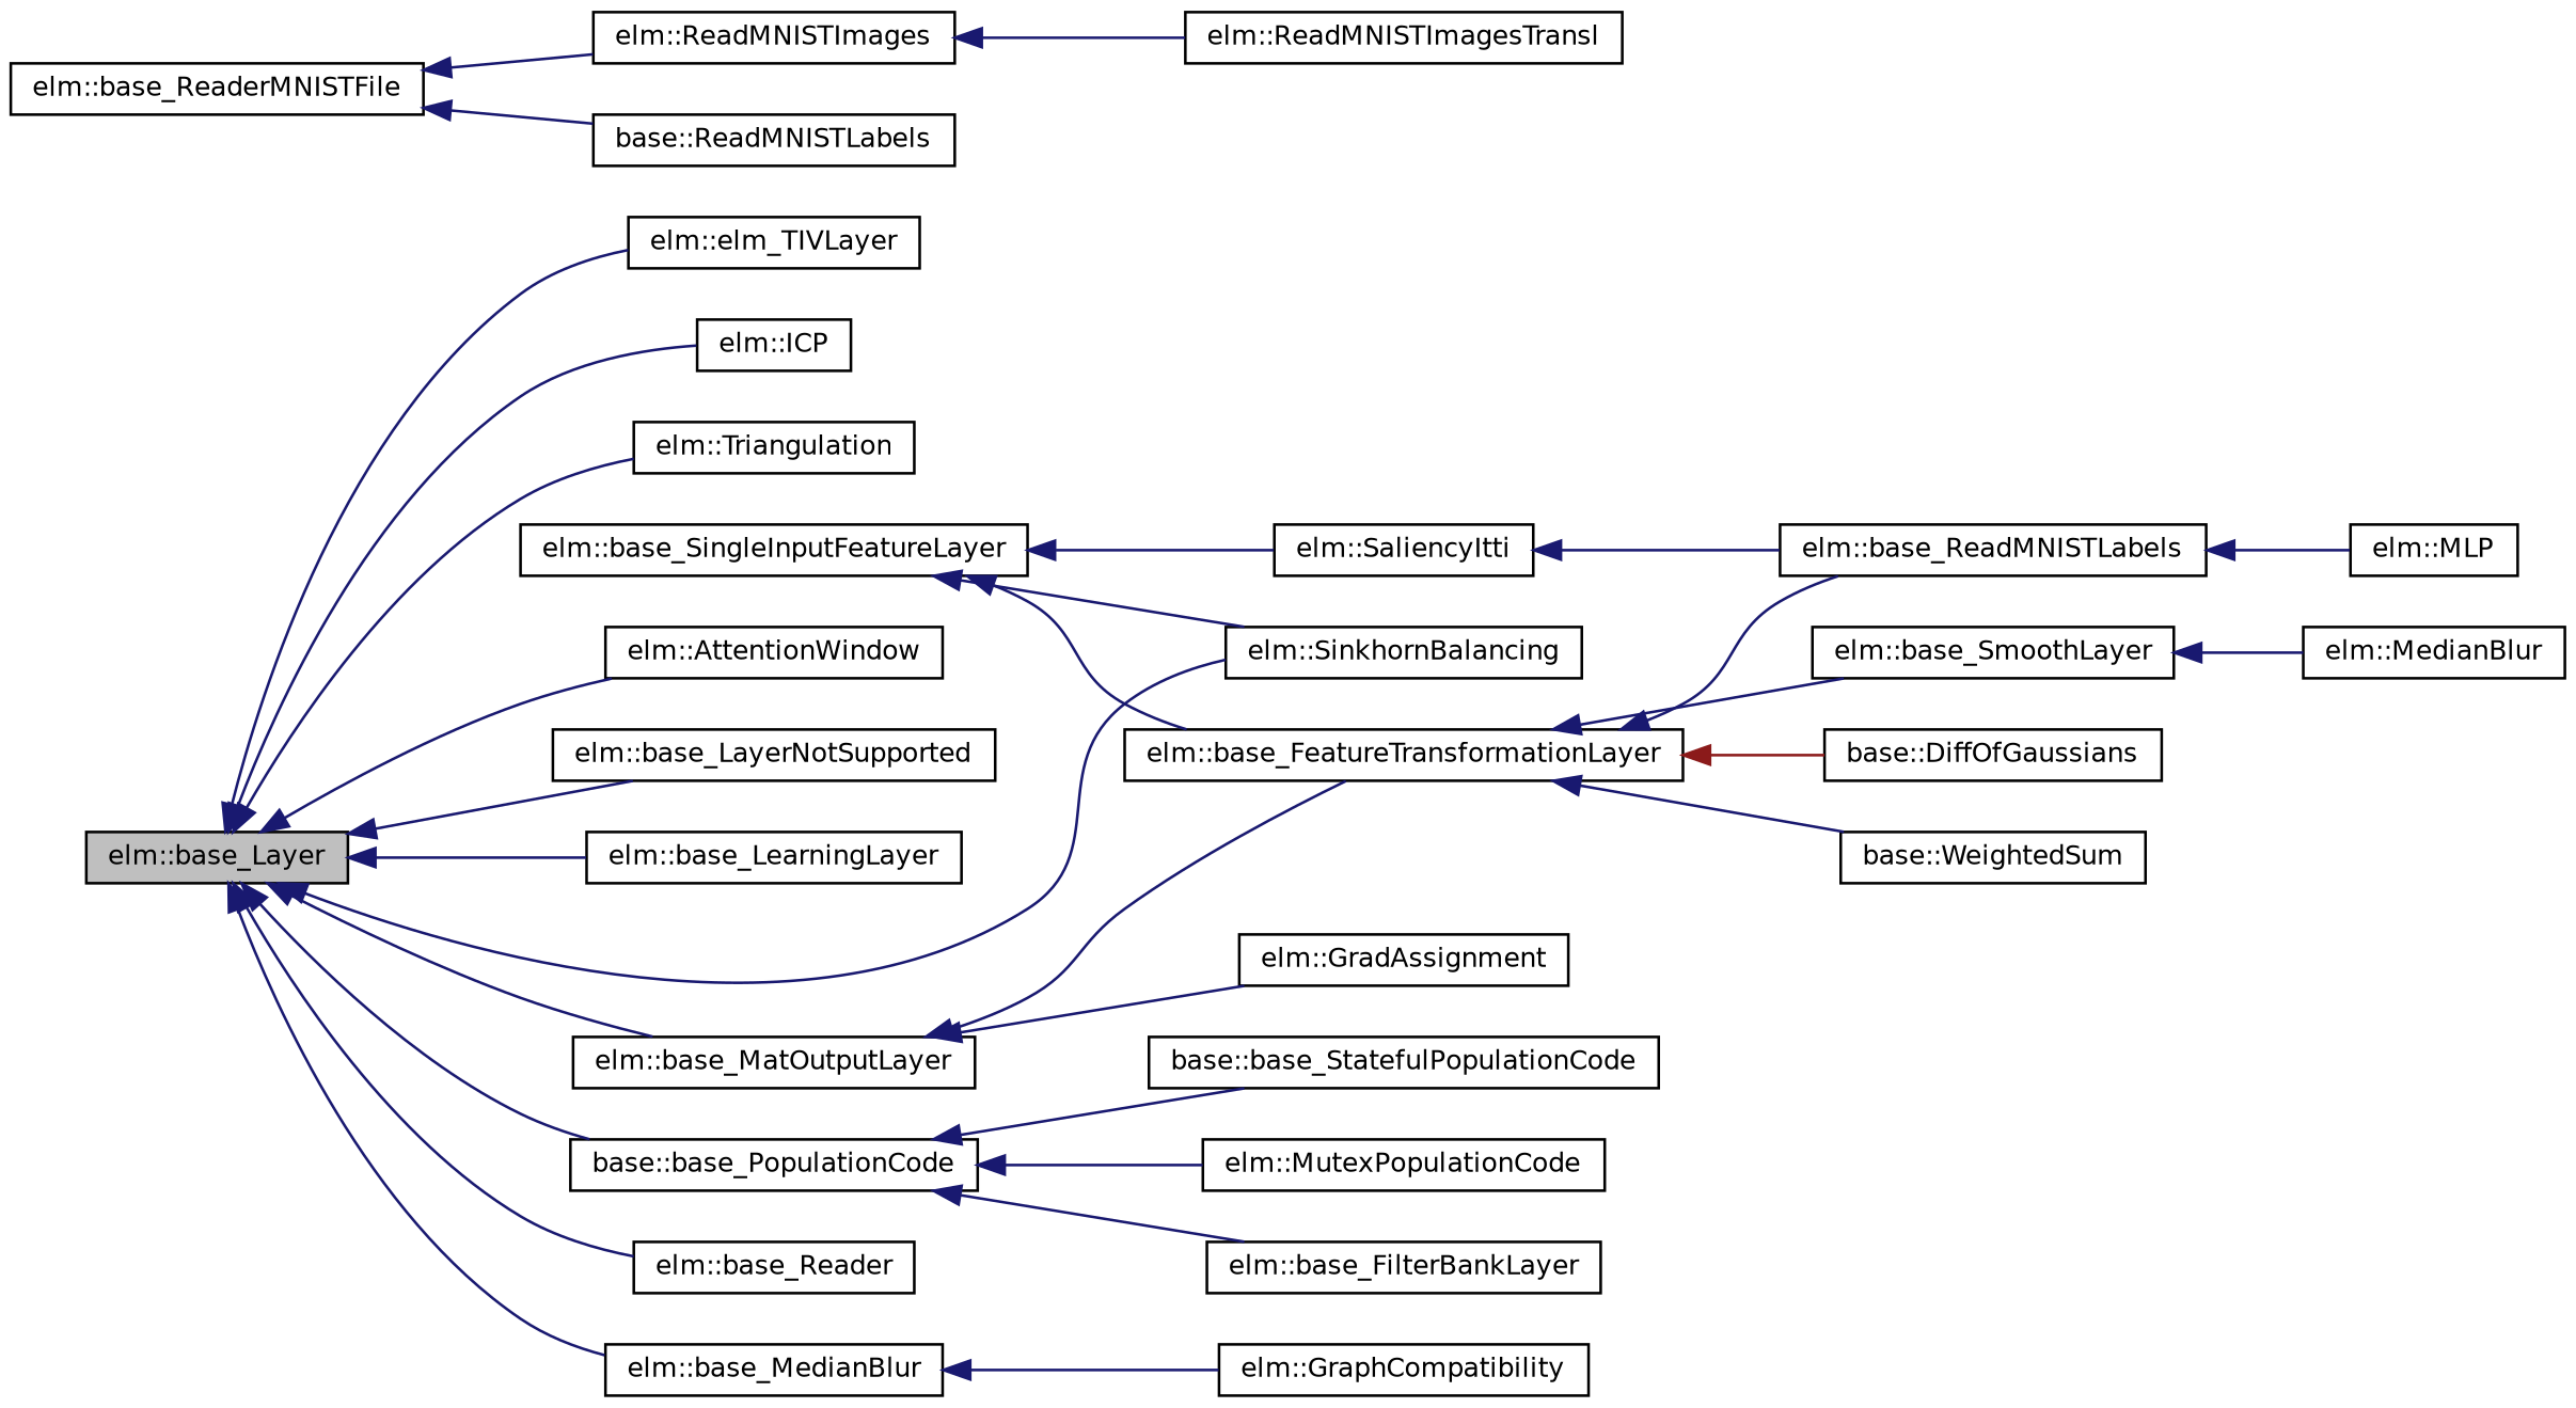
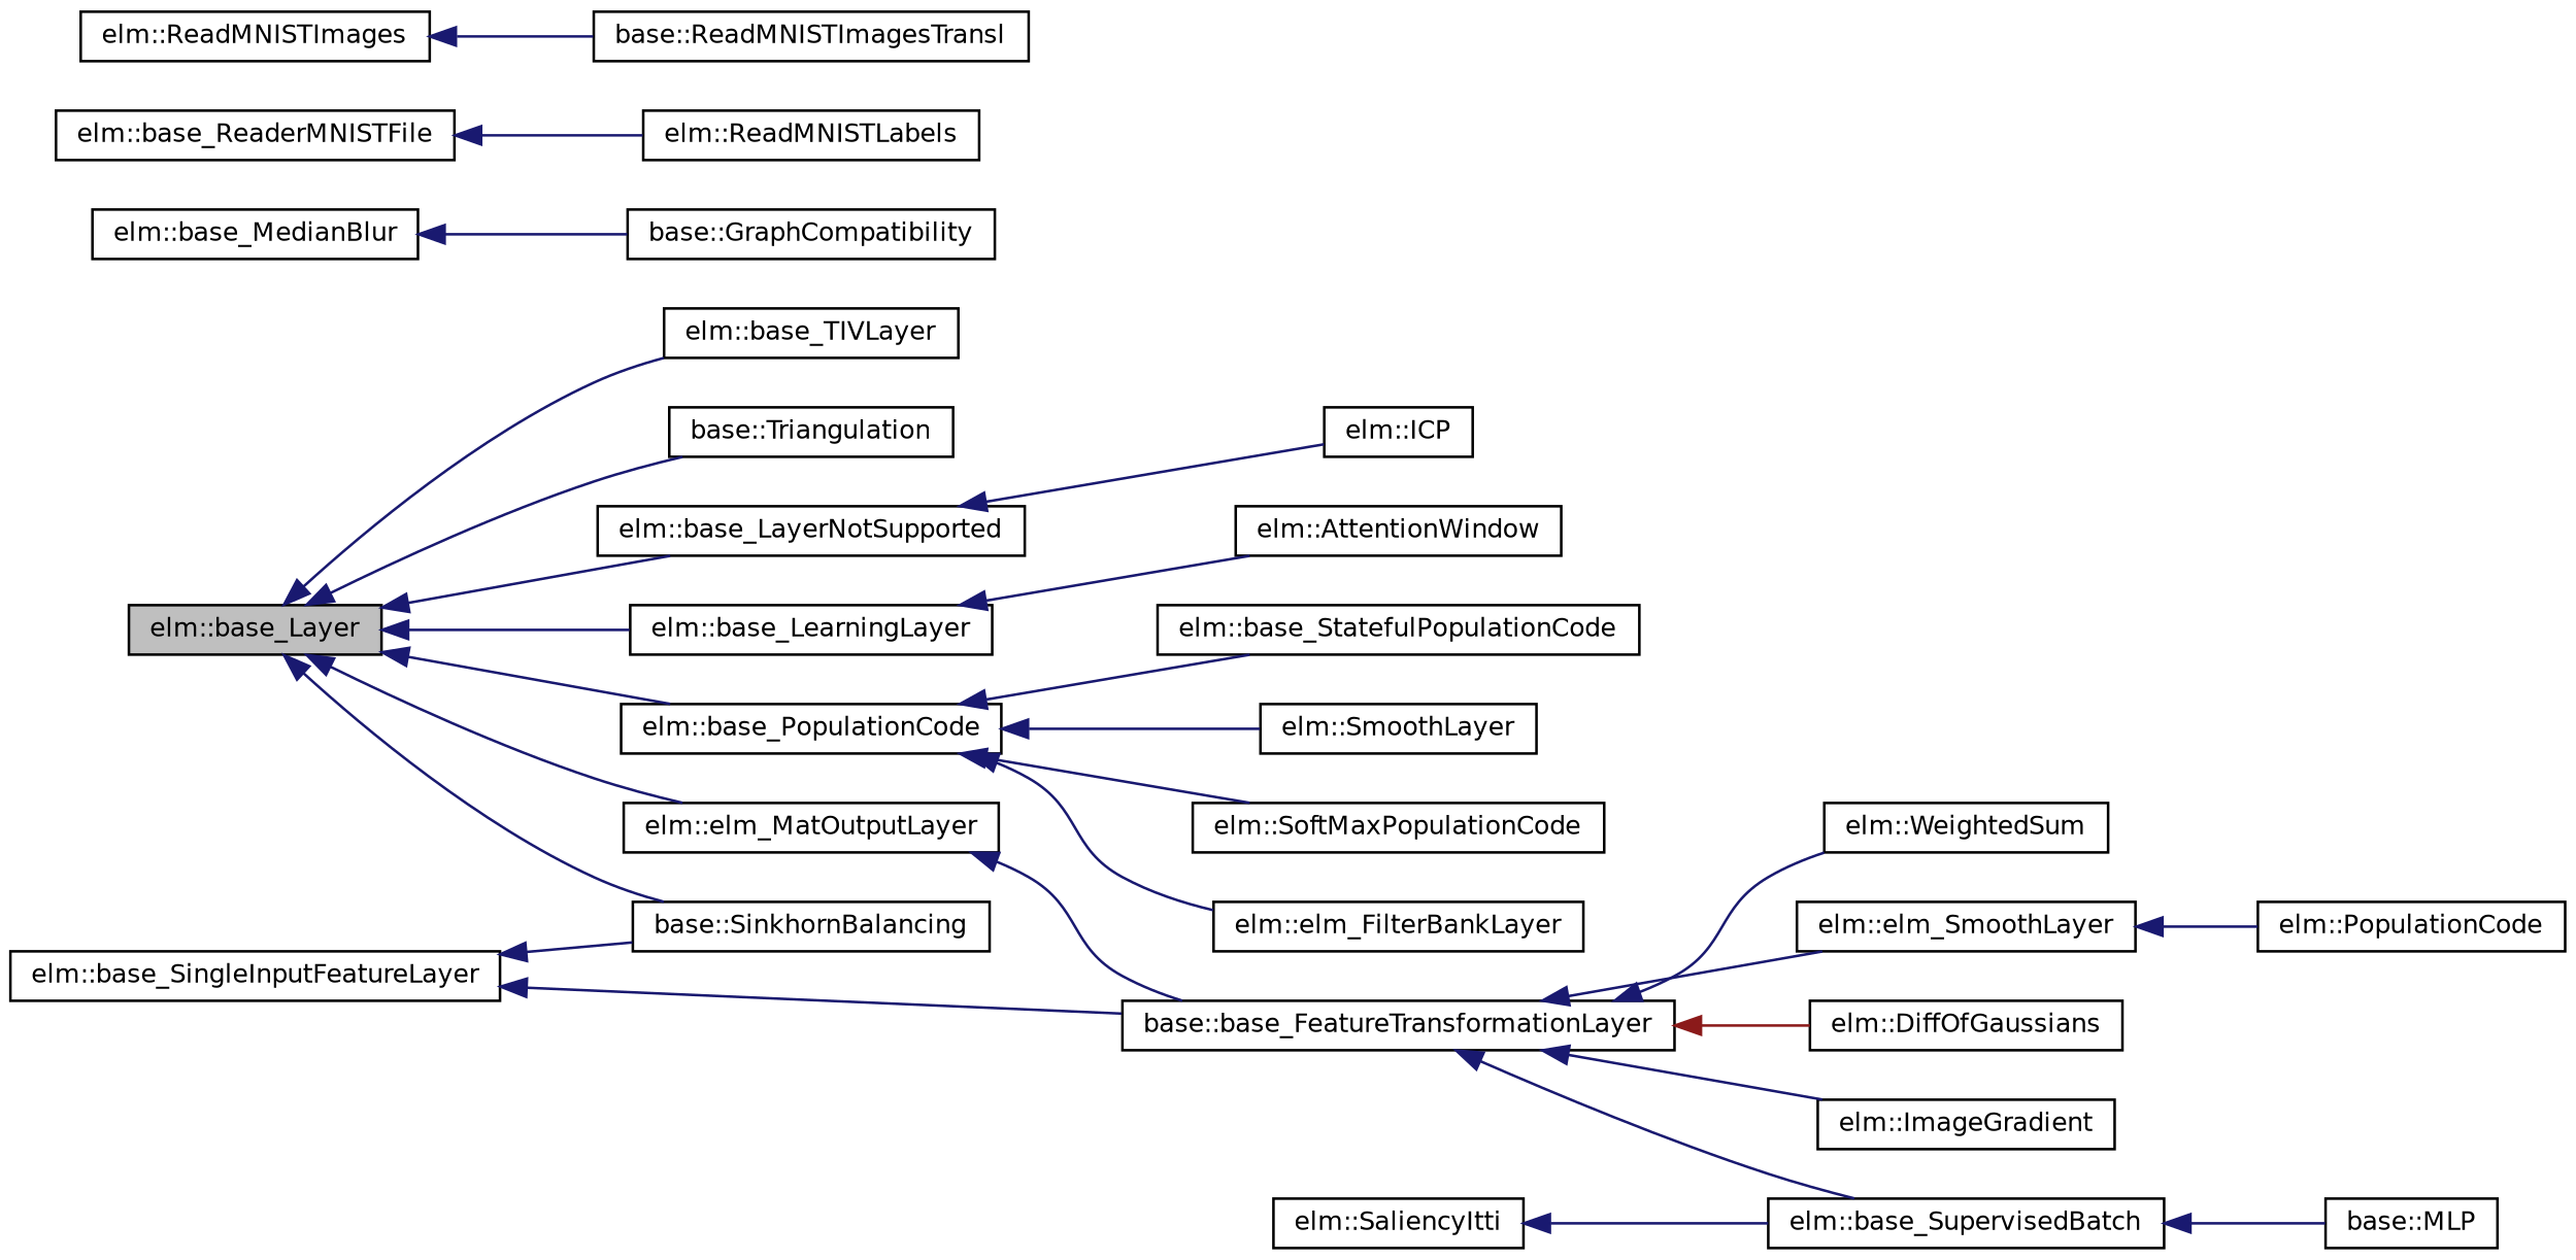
  digraph {
    rankdir=LR
    node [color=black fillcolor=white fontname=Helvetica fontsize=10 shape=record style=filled]
    edge [color=midnightblue dir=back fontname=Helvetica fontsize=10 labelfontname=Helvetica labelfontsize=10 style=solid]
    n1 [fillcolor=grey75 fontcolor=black height=0.2 label="elm::base_Layer" width=0.4]
    n2 [height=0.2 label="elm::AttentionWindow" width=0.4]
    n3 [height=0.2 label="elm::base_LayerNotSupported" width=0.4]
    n4 [height=0.2 label="elm::base_LearningLayer" width=0.4]
-   n5 [height=0.2 label="elm::base_MatOutputLayer" width=0.4]
-   n6 [height=0.2 label="base::base_PopulationCode" width=0.4]
-   n7 [height=0.2 label="elm::base_Reader" width=0.4]
+   n5 [height=0.2 label="elm::elm_MatOutputLayer" width=0.4]
+   n6 [height=0.2 label="elm::base_PopulationCode" width=0.4]
    n8 [height=0.2 label="elm::base_MedianBlur" width=0.4]
-   n9 [height=0.2 label="elm::elm_TIVLayer" width=0.4]
+   n9 [height=0.2 label="elm::base_TIVLayer" width=0.4]
    n10 [height=0.2 label="elm::ICP" width=0.4]
-   n11 [height=0.2 label="elm::Triangulation" width=0.4]
-   n12 [height=0.2 label="elm::SinkhornBalancing" width=0.4]
-   n13 [height=0.2 label="elm::base_FeatureTransformationLayer" width=0.4]
-   n14 [height=0.2 label="elm::GradAssignment" width=0.4]
-   n15 [height=0.2 label="base::base_StatefulPopulationCode" width=0.4]
-   n16 [height=0.2 label="elm::MutexPopulationCode" width=0.4]
-   n18 [height=0.2 label="elm::base_FilterBankLayer" width=0.4]
+   n11 [height=0.2 label="base::Triangulation" width=0.4]
+   n12 [height=0.2 label="base::SinkhornBalancing" width=0.4]
+   n13 [height=0.2 label="base::base_FeatureTransformationLayer" width=0.4]
+   n15 [height=0.2 label="elm::base_StatefulPopulationCode" width=0.4]
+   n16 [height=0.2 label="elm::SmoothLayer" width=0.4]
+   n17 [height=0.2 label="elm::SoftMaxPopulationCode" width=0.4]
+   n18 [height=0.2 label="elm::elm_FilterBankLayer" width=0.4]
    n19 [height=0.2 label="elm::base_SingleInputFeatureLayer" width=0.4]
    n20 [height=0.2 label="elm::SaliencyItti" width=0.4]
-   n21 [height=0.2 label="elm::GraphCompatibility" width=0.4]
-   n22 [height=0.2 label="elm::base_ReadMNISTLabels" width=0.4]
-   n23 [height=0.2 label="elm::MLP" width=0.4]
-   n24 [height=0.2 label="elm::base_SmoothLayer" width=0.4]
-   n25 [height=0.2 label="base::DiffOfGaussians" width=0.4]
-   n27 [height=0.2 label="base::WeightedSum" width=0.4]
-   n28 [height=0.2 label="elm::MedianBlur" width=0.4]
+   n21 [height=0.2 label="base::GraphCompatibility" width=0.4]
+   n22 [height=0.2 label="elm::base_SupervisedBatch" width=0.4]
+   n23 [height=0.2 label="base::MLP" width=0.4]
+   n24 [height=0.2 label="elm::elm_SmoothLayer" width=0.4]
+   n25 [height=0.2 label="elm::DiffOfGaussians" width=0.4]
+   n26 [height=0.2 label="elm::ImageGradient" width=0.4]
+   n27 [height=0.2 label="elm::WeightedSum" width=0.4]
+   n28 [height=0.2 label="elm::PopulationCode" width=0.4]
    n29 [height=0.2 label="elm::base_ReaderMNISTFile" width=0.4]
    n30 [height=0.2 label="elm::ReadMNISTImages" width=0.4]
-   n31 [height=0.2 label="base::ReadMNISTLabels" width=0.4]
-   n32 [height=0.2 label="elm::ReadMNISTImagesTransl" width=0.4]
-   n1 -> n2
+   n31 [height=0.2 label="elm::ReadMNISTLabels" width=0.4]
+   n32 [height=0.2 label="base::ReadMNISTImagesTransl" width=0.4]
+   n4 -> n2
    n1 -> n3
    n1 -> n4
    n1 -> n5
    n1 -> n6
-   n1 -> n7
-   n1 -> n8
    n1 -> n9
-   n1 -> n10
+   n3 -> n10
    n1 -> n11
    n1 -> n12
    n5 -> n13
-   n5 -> n14
    n6 -> n15
    n6 -> n16
+   n6 -> n17
    n6 -> n18
    n8 -> n21
    n13 -> n22
    n13 -> n24
    n13 -> n25 [color=firebrick4]
+   n13 -> n26
    n13 -> n27
    n19 -> n12
    n19 -> n13
-   n19 -> n20
    n20 -> n22
    n22 -> n23
    n24 -> n28
-   n29 -> n30
    n29 -> n31
    n30 -> n32
  }
